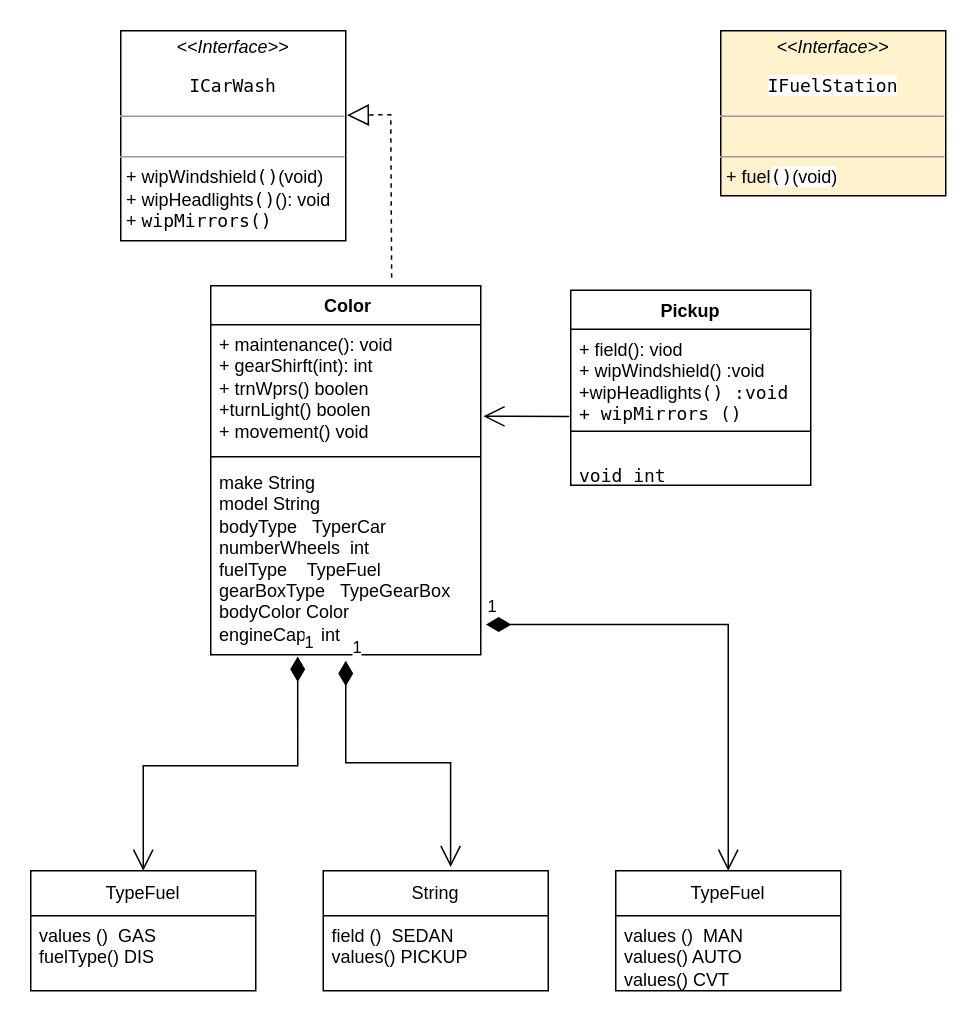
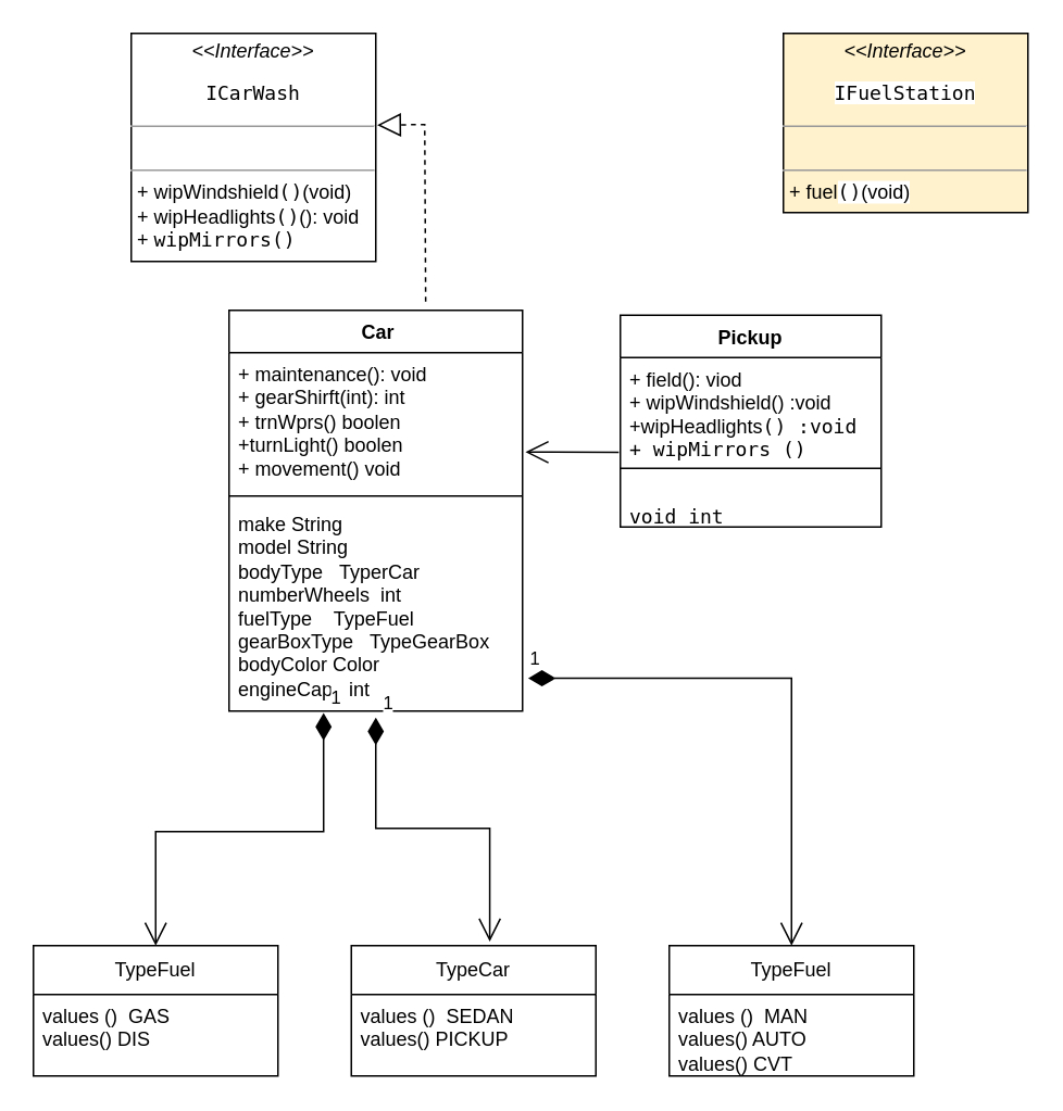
  <mxCell id="0" />
  <mxCell id="1" parent="0" />
- <mxCell id="2" value="String" style="swimlane;fontStyle=0;childLayout=stackLayout;horizontal=1;startSize=30;horizontalStack=0;resizeParent=1;resizeParentMax=0;resizeLast=0;collapsible=1;marginBottom=0;whiteSpace=wrap;html=1;" vertex="1" parent="1"><mxGeometry x="215" y="580" width="150" height="80" as="geometry" /></mxCell>
- <mxCell id="3" value="field ()&amp;nbsp; SEDAN&lt;br&gt;values() PICKUP" style="text;strokeColor=none;fillColor=none;align=left;verticalAlign=top;spacingLeft=4;spacingRight=4;overflow=hidden;rotatable=0;points=[[0,0.5],[1,0.5]];portConstraint=eastwest;whiteSpace=wrap;html=1;" vertex="1" parent="2"><mxGeometry y="30" width="150" height="50" as="geometry" /></mxCell>
- <mxCell id="4" value="&amp;nbsp;Color" style="swimlane;fontStyle=1;align=center;verticalAlign=top;childLayout=stackLayout;horizontal=1;startSize=26;horizontalStack=0;resizeParent=1;resizeParentMax=0;resizeLast=0;collapsible=1;marginBottom=0;whiteSpace=wrap;html=1;strokeWidth=1;resizable=0;" vertex="1" parent="1"><mxGeometry x="140" y="190" width="180" height="246" as="geometry" /></mxCell>
+ <mxCell id="2" value="TypeCar" style="swimlane;fontStyle=0;childLayout=stackLayout;horizontal=1;startSize=30;horizontalStack=0;resizeParent=1;resizeParentMax=0;resizeLast=0;collapsible=1;marginBottom=0;whiteSpace=wrap;html=1;" vertex="1" parent="1"><mxGeometry x="215" y="580" width="150" height="80" as="geometry" /></mxCell>
+ <mxCell id="3" value="values ()&amp;nbsp; SEDAN&lt;br&gt;values() PICKUP" style="text;strokeColor=none;fillColor=none;align=left;verticalAlign=top;spacingLeft=4;spacingRight=4;overflow=hidden;rotatable=0;points=[[0,0.5],[1,0.5]];portConstraint=eastwest;whiteSpace=wrap;html=1;" vertex="1" parent="2"><mxGeometry y="30" width="150" height="50" as="geometry" /></mxCell>
+ <mxCell id="4" value="&amp;nbsp;Car" style="swimlane;fontStyle=1;align=center;verticalAlign=top;childLayout=stackLayout;horizontal=1;startSize=26;horizontalStack=0;resizeParent=1;resizeParentMax=0;resizeLast=0;collapsible=1;marginBottom=0;whiteSpace=wrap;html=1;strokeWidth=1;resizable=0;" vertex="1" parent="1"><mxGeometry x="140" y="190" width="180" height="246" as="geometry" /></mxCell>
  <mxCell id="5" value="+ maintenance(): void&lt;br&gt;+ gearShirft(int): int&lt;br&gt;+ trnWprs() boolen&lt;br&gt;+turnLight() boolen&lt;br&gt;+ movement() void" style="text;strokeColor=none;fillColor=none;align=left;verticalAlign=top;spacingLeft=4;spacingRight=4;overflow=hidden;rotatable=0;points=[[0,0.5],[1,0.5]];portConstraint=eastwest;whiteSpace=wrap;html=1;" vertex="1" parent="4"><mxGeometry y="26" width="180" height="84" as="geometry" /></mxCell>
  <mxCell id="6" value="" style="line;strokeWidth=1;fillColor=none;align=left;verticalAlign=middle;spacingTop=-1;spacingLeft=3;spacingRight=3;rotatable=0;labelPosition=right;points=[];portConstraint=eastwest;strokeColor=inherit;" vertex="1" parent="4"><mxGeometry y="110" width="180" height="8" as="geometry" /></mxCell>
  <mxCell id="7" value="make String&lt;br&gt;model String&lt;br&gt;bodyType&amp;nbsp; &amp;nbsp;TyperCar&lt;br&gt;numberWheels&amp;nbsp; int&lt;br&gt;fuelType&amp;nbsp; &amp;nbsp; TypeFuel&lt;br&gt;gearBoxType&amp;nbsp; &amp;nbsp;TypeGearBox&lt;br&gt;bodyColor Color&lt;br&gt;engineCap&amp;nbsp; &amp;nbsp;int" style="text;strokeColor=none;fillColor=none;align=left;verticalAlign=top;spacingLeft=4;spacingRight=4;overflow=hidden;rotatable=0;points=[[0,0.5],[1,0.5]];portConstraint=eastwest;whiteSpace=wrap;html=1;" vertex="1" parent="4"><mxGeometry y="118" width="180" height="128" as="geometry" /></mxCell>
  <mxCell id="8" value="Pickup" style="swimlane;fontStyle=1;align=center;verticalAlign=top;childLayout=stackLayout;horizontal=1;startSize=26;horizontalStack=0;resizeParent=1;resizeParentMax=0;resizeLast=0;collapsible=1;marginBottom=0;whiteSpace=wrap;html=1;" vertex="1" parent="1"><mxGeometry x="380" y="193" width="160" height="130" as="geometry" /></mxCell>
  <mxCell id="9" value="+ field(): viod&lt;br&gt;+&amp;nbsp;wipWindshield() :void&lt;br&gt;+wipHeadlights&lt;span style=&quot;font-family: &amp;quot;JetBrains Mono&amp;quot;, monospace; background-color: rgb(255, 255, 255);&quot;&gt;() :void&lt;br&gt;+ wipMirrors () :void&lt;br&gt;&lt;/span&gt;" style="text;strokeColor=none;fillColor=none;align=left;verticalAlign=top;spacingLeft=4;spacingRight=4;overflow=hidden;rotatable=0;points=[[0,0.5],[1,0.5]];portConstraint=eastwest;whiteSpace=wrap;html=1;" vertex="1" parent="8"><mxGeometry y="26" width="160" height="64" as="geometry" /></mxCell>
  <mxCell id="10" value="" style="line;strokeWidth=1;fillColor=none;align=left;verticalAlign=middle;spacingTop=-1;spacingLeft=3;spacingRight=3;rotatable=0;labelPosition=right;points=[];portConstraint=eastwest;strokeColor=inherit;" vertex="1" parent="8"><mxGeometry y="90" width="160" height="8" as="geometry" /></mxCell>
  <mxCell id="11" value="&lt;div style=&quot;&quot;&gt;&lt;pre style=&quot;font-family: &amp;quot;JetBrains Mono&amp;quot;, monospace;&quot;&gt;void int&lt;/pre&gt;&lt;/div&gt;" style="text;strokeColor=none;fillColor=none;align=left;verticalAlign=top;spacingLeft=4;spacingRight=4;overflow=hidden;rotatable=0;points=[[0,0.5],[1,0.5]];portConstraint=eastwest;whiteSpace=wrap;html=1;" vertex="1" parent="8"><mxGeometry y="98" width="160" height="32" as="geometry" /></mxCell>
  <mxCell id="12" value="TypeFuel" style="swimlane;fontStyle=0;childLayout=stackLayout;horizontal=1;startSize=30;horizontalStack=0;resizeParent=1;resizeParentMax=0;resizeLast=0;collapsible=1;marginBottom=0;whiteSpace=wrap;html=1;" vertex="1" parent="1"><mxGeometry x="20" y="580" width="150" height="80" as="geometry" /></mxCell>
- <mxCell id="13" value="values ()&amp;nbsp; GAS&lt;br&gt;fuelType() DIS" style="text;strokeColor=none;fillColor=none;align=left;verticalAlign=top;spacingLeft=4;spacingRight=4;overflow=hidden;rotatable=0;points=[[0,0.5],[1,0.5]];portConstraint=eastwest;whiteSpace=wrap;html=1;" vertex="1" parent="12"><mxGeometry y="30" width="150" height="50" as="geometry" /></mxCell>
+ <mxCell id="13" value="values ()&amp;nbsp; GAS&lt;br&gt;values() DIS" style="text;strokeColor=none;fillColor=none;align=left;verticalAlign=top;spacingLeft=4;spacingRight=4;overflow=hidden;rotatable=0;points=[[0,0.5],[1,0.5]];portConstraint=eastwest;whiteSpace=wrap;html=1;" vertex="1" parent="12"><mxGeometry y="30" width="150" height="50" as="geometry" /></mxCell>
  <mxCell id="14" value="TypeFuel" style="swimlane;fontStyle=0;childLayout=stackLayout;horizontal=1;startSize=30;horizontalStack=0;resizeParent=1;resizeParentMax=0;resizeLast=0;collapsible=1;marginBottom=0;whiteSpace=wrap;html=1;" vertex="1" parent="1"><mxGeometry x="410" y="580" width="150" height="80" as="geometry" /></mxCell>
  <mxCell id="15" value="values ()&amp;nbsp; MAN&lt;br&gt;values() AUTO&lt;br&gt;values() CVT" style="text;strokeColor=none;fillColor=none;align=left;verticalAlign=top;spacingLeft=4;spacingRight=4;overflow=hidden;rotatable=0;points=[[0,0.5],[1,0.5]];portConstraint=eastwest;whiteSpace=wrap;html=1;" vertex="1" parent="14"><mxGeometry y="30" width="150" height="50" as="geometry" /></mxCell>
  <mxCell id="16" value="&lt;p style=&quot;margin:0px;margin-top:4px;text-align:center;&quot;&gt;&lt;i&gt;&amp;lt;&amp;lt;Interface&amp;gt;&amp;gt;&lt;/i&gt;&lt;br&gt;&lt;/p&gt;&lt;pre style=&quot;border-color: var(--border-color); text-align: center; font-family: &amp;quot;JetBrains Mono&amp;quot;, monospace;&quot;&gt;ICarWash&lt;/pre&gt;&lt;hr size=&quot;1&quot;&gt;&lt;p style=&quot;margin:0px;margin-left:4px;&quot;&gt;&lt;br&gt;&lt;/p&gt;&lt;hr size=&quot;1&quot;&gt;&lt;p style=&quot;margin:0px;margin-left:4px;&quot;&gt;+&amp;nbsp;wipWindshield&lt;span style=&quot;background-color: rgb(255, 255, 255);&quot;&gt;&lt;span style=&quot;font-family: &amp;quot;JetBrains Mono&amp;quot;, monospace;&quot;&gt;(&lt;/span&gt;&lt;span style=&quot;font-family: &amp;quot;JetBrains Mono&amp;quot;, monospace;&quot;&gt;)&lt;/span&gt;(void)&lt;/span&gt;&lt;/p&gt;&lt;p style=&quot;margin:0px;margin-left:4px;&quot;&gt;&lt;span style=&quot;background-color: rgb(255, 255, 255);&quot;&gt;+&amp;nbsp;wipHeadlights&lt;span style=&quot;font-family: &amp;quot;JetBrains Mono&amp;quot;, monospace;&quot;&gt;()&lt;/span&gt;(): &lt;/span&gt;void&lt;/p&gt;&lt;p style=&quot;margin:0px;margin-left:4px;&quot;&gt;&lt;span style=&quot;background-color: initial;&quot;&gt;+&amp;nbsp;&lt;/span&gt;&lt;span style=&quot;font-family: &amp;quot;JetBrains Mono&amp;quot;, monospace; background-color: initial;&quot;&gt;wipMirror&lt;/span&gt;&lt;span style=&quot;font-family: &amp;quot;JetBrains Mono&amp;quot;, monospace; background-color: rgb(255, 255, 255);&quot;&gt;s()&lt;/span&gt;&lt;/p&gt;&lt;p style=&quot;margin:0px;margin-left:4px;&quot;&gt;&lt;span style=&quot;background-color: initial;&quot;&gt;&lt;br&gt;&lt;/span&gt;&lt;/p&gt;" style="verticalAlign=top;align=left;overflow=fill;fontSize=12;fontFamily=Helvetica;html=1;whiteSpace=wrap;recursiveResize=0;imageAspect=0;strokeColor=default;" vertex="1" parent="1"><mxGeometry x="80" y="20" width="150" height="140" as="geometry" /></mxCell>
  <mxCell id="17" value="&lt;p style=&quot;margin:0px;margin-top:4px;text-align:center;&quot;&gt;&lt;i&gt;&amp;lt;&amp;lt;Interface&amp;gt;&amp;gt;&lt;/i&gt;&lt;br&gt;&lt;/p&gt;&lt;pre style=&quot;border-color: var(--border-color); text-align: center; font-family: &amp;quot;JetBrains Mono&amp;quot;, monospace;&quot;&gt;&lt;div style=&quot;&quot;&gt;&lt;pre style=&quot;font-family: &amp;quot;JetBrains Mono&amp;quot;, monospace;&quot;&gt;&lt;span style=&quot;background-color: rgb(255, 255, 255);&quot;&gt;IFuelStation&lt;/span&gt;&lt;/pre&gt;&lt;/div&gt;&lt;/pre&gt;&lt;hr size=&quot;1&quot;&gt;&lt;p style=&quot;margin:0px;margin-left:4px;&quot;&gt;&lt;br&gt;&lt;/p&gt;&lt;hr size=&quot;1&quot;&gt;&lt;p style=&quot;margin:0px;margin-left:4px;&quot;&gt;+&amp;nbsp;fuel&lt;span style=&quot;background-color: rgb(255, 255, 255);&quot;&gt;&lt;span style=&quot;font-family: &amp;quot;JetBrains Mono&amp;quot;, monospace;&quot;&gt;(&lt;/span&gt;&lt;span style=&quot;font-family: &amp;quot;JetBrains Mono&amp;quot;, monospace;&quot;&gt;)&lt;/span&gt;(void)&lt;/span&gt;&lt;/p&gt;&lt;p style=&quot;margin:0px;margin-left:4px;&quot;&gt;&lt;span style=&quot;background-color: initial;&quot;&gt;&lt;br&gt;&lt;/span&gt;&lt;/p&gt;" style="verticalAlign=top;align=left;overflow=fill;fontSize=12;fontFamily=Helvetica;html=1;whiteSpace=wrap;recursiveResize=0;imageAspect=0;strokeColor=default;fillColor=#fff2cc;" vertex="1" parent="1"><mxGeometry x="480" y="20" width="150" height="110" as="geometry" /></mxCell>
  <mxCell id="18" value="1" style="endArrow=open;html=1;endSize=12;startArrow=diamondThin;startSize=14;startFill=1;edgeStyle=orthogonalEdgeStyle;align=left;verticalAlign=bottom;rounded=0;entryX=0.5;entryY=0;entryDx=0;entryDy=0;exitX=0.322;exitY=1.009;exitDx=0;exitDy=0;exitPerimeter=0;" edge="1" parent="1" source="7" target="12"><mxGeometry x="-1" y="3" relative="1" as="geometry"><mxPoint x="250" y="450" as="sourcePoint" /><mxPoint x="500" y="370" as="targetPoint" /><Array as="points"><mxPoint x="198" y="510" /><mxPoint x="95" y="510" /></Array></mxGeometry></mxCell>
  <mxCell id="19" value="1" style="endArrow=open;html=1;endSize=12;startArrow=diamondThin;startSize=14;startFill=1;edgeStyle=orthogonalEdgeStyle;align=left;verticalAlign=bottom;rounded=0;entryX=0.566;entryY=-0.031;entryDx=0;entryDy=0;entryPerimeter=0;exitX=0.5;exitY=1.031;exitDx=0;exitDy=0;exitPerimeter=0;" edge="1" parent="1" source="7" target="2"><mxGeometry x="-1" y="3" relative="1" as="geometry"><mxPoint x="340" y="370" as="sourcePoint" /><mxPoint x="500" y="370" as="targetPoint" /><Array as="points"><mxPoint x="230" y="508" /><mxPoint x="300" y="508" /></Array></mxGeometry></mxCell>
  <mxCell id="20" value="1" style="endArrow=open;html=1;endSize=12;startArrow=diamondThin;startSize=14;startFill=1;edgeStyle=orthogonalEdgeStyle;align=left;verticalAlign=bottom;rounded=0;exitX=1.019;exitY=0.843;exitDx=0;exitDy=0;exitPerimeter=0;entryX=0.5;entryY=0;entryDx=0;entryDy=0;" edge="1" parent="1" source="7" target="14"><mxGeometry x="-1" y="3" relative="1" as="geometry"><mxPoint x="340" y="370" as="sourcePoint" /><mxPoint x="500" y="370" as="targetPoint" /></mxGeometry></mxCell>
  <mxCell id="21" value="" style="endArrow=open;endFill=1;endSize=12;html=1;rounded=0;exitX=-0.006;exitY=0.908;exitDx=0;exitDy=0;exitPerimeter=0;entryX=1.01;entryY=0.727;entryDx=0;entryDy=0;entryPerimeter=0;" edge="1" parent="1" source="9" target="5"><mxGeometry width="160" relative="1" as="geometry"><mxPoint x="340" y="370" as="sourcePoint" /><mxPoint x="500" y="370" as="targetPoint" /></mxGeometry></mxCell>
  <mxCell id="22" value="" style="endArrow=block;dashed=1;endFill=0;endSize=12;html=1;rounded=0;exitX=0.67;exitY=-0.022;exitDx=0;exitDy=0;exitPerimeter=0;entryX=1.006;entryY=0.402;entryDx=0;entryDy=0;entryPerimeter=0;" edge="1" parent="1" source="4" target="16"><mxGeometry width="160" relative="1" as="geometry"><mxPoint x="340" y="260" as="sourcePoint" /><mxPoint x="500" y="260" as="targetPoint" /><Array as="points"><mxPoint x="260" y="76" /></Array></mxGeometry></mxCell>
